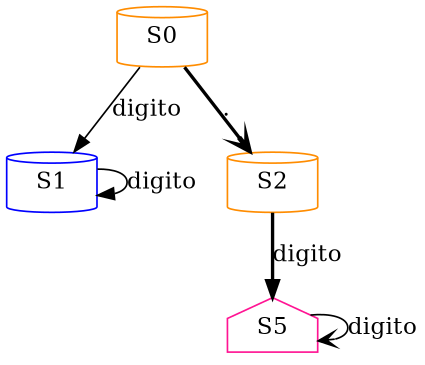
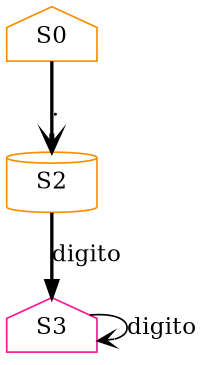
  digraph {
    rankdir=TB
    node [color=darkorange fixedsize=true shape=cylinder]
    edge [arrowhead=normal style=solid]
-   S1 [color=blue]
-   S0
+   S0 [shape=house]
    S2
-   S3 [color=deeppink shape=house label=S5]
-   S1 -> S1 [label=digito]
-   S0 -> S1 [label=digito]
+   S3 [color=deeppink shape=house]
    S0 -> S2 [arrowhead=vee label="." style=bold]
    S2 -> S3 [label=digito style=bold]
    S3 -> S3 [arrowhead=vee label=digito]
  }
